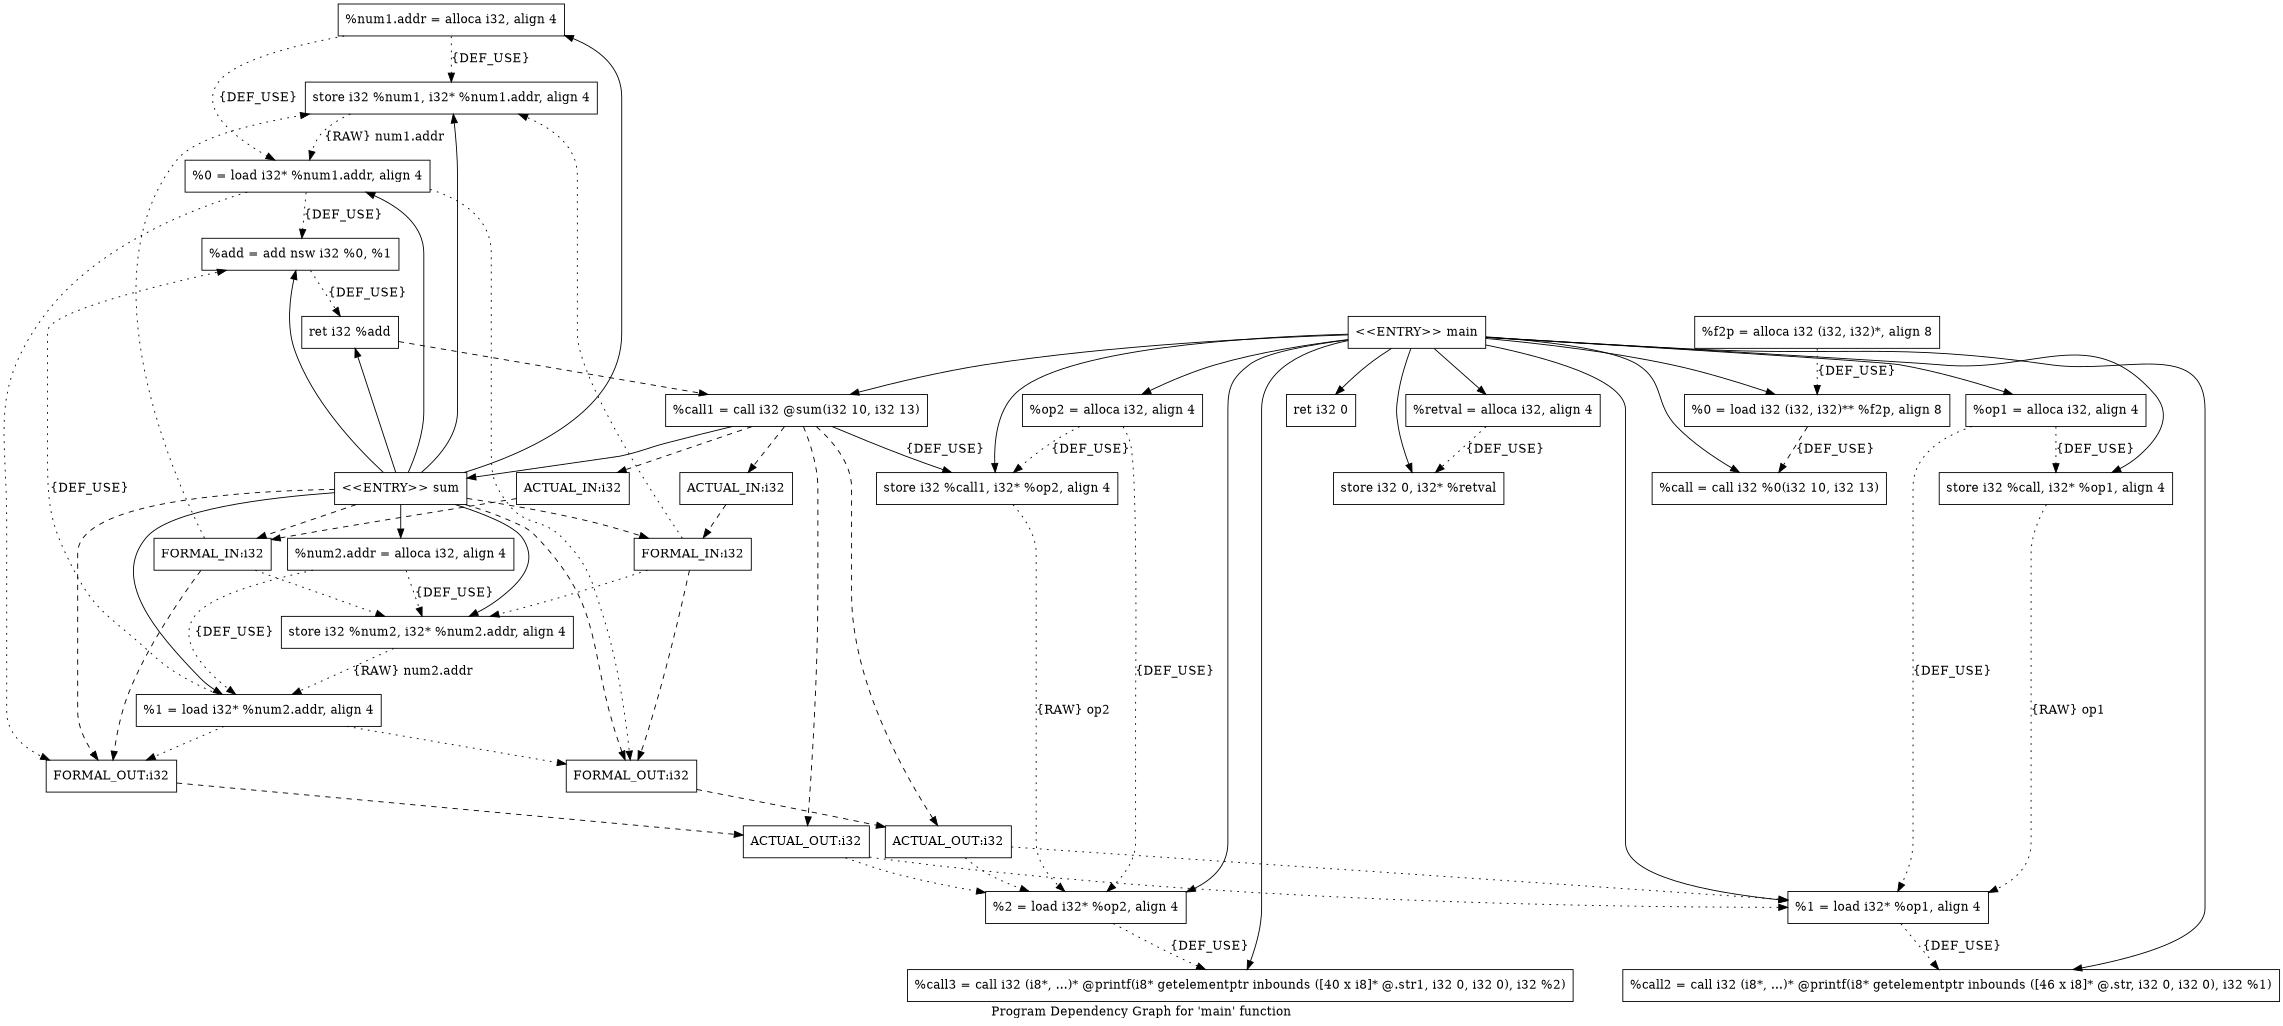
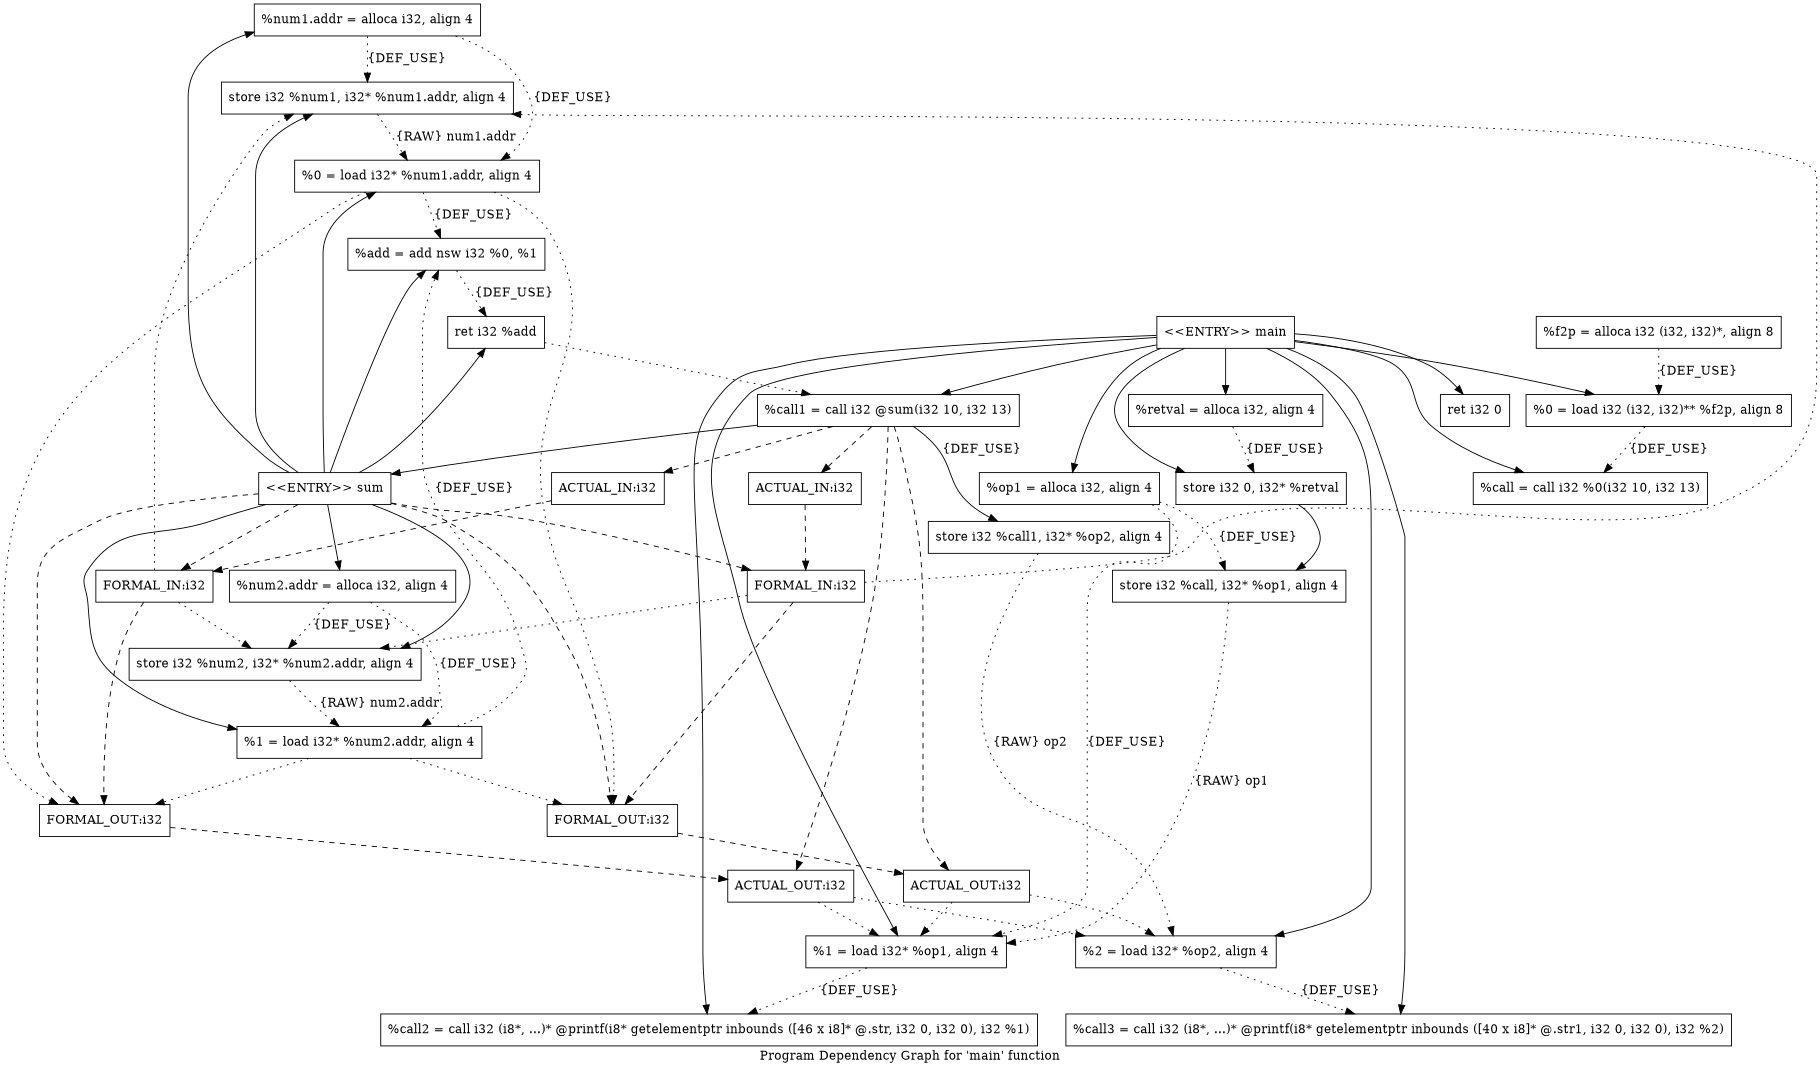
  digraph {
    label="Program Dependency Graph for 'main' function"
    node [shape=record]
    edge [style=dotted]
    n1 [label="{  %num1.addr = alloca i32, align 4}"]
    n2 [label="{  store i32 %num1, i32* %num1.addr, align 4}"]
    n3 [label="{  %0 = load i32* %num1.addr, align 4}"]
    n4 [label="{  %add = add nsw i32 %0, %1}"]
    n5 [label="{FORMAL_OUT:i32}"]
    n6 [label="{FORMAL_OUT:i32}"]
    n7 [label="{  ret i32 %add}"]
    n8 [label="{ACTUAL_OUT:i32}"]
    n9 [label="{ACTUAL_OUT:i32}"]
    n10 [label="{  %call1 = call i32 @sum(i32 10, i32 13)}"]
    n11 [label="{  %1 = load i32* %op1, align 4}"]
    n12 [label="{  %2 = load i32* %op2, align 4}"]
    n13 [label="{  %num2.addr = alloca i32, align 4}"]
    n14 [label="{  store i32 %num2, i32* %num2.addr, align 4}"]
    n15 [label="{  %1 = load i32* %num2.addr, align 4}"]
    n16 [label="{\<\<ENTRY\>\> sum}"]
    n17 [label="{  store i32 %call1, i32* %op2, align 4}"]
    n18 [label="{ACTUAL_IN:i32}"]
    n19 [label="{ACTUAL_IN:i32}"]
    n20 [label="{FORMAL_IN:i32}"]
    n21 [label="{FORMAL_IN:i32}"]
    n22 [label="{  %retval = alloca i32, align 4}"]
    n23 [label="{  store i32 0, i32* %retval}"]
    n24 [label="{  %f2p = alloca i32 (i32, i32)*, align 8}"]
    n25 [label="{  %0 = load i32 (i32, i32)** %f2p, align 8}"]
    n26 [label="{  %call = call i32 %0(i32 10, i32 13)}"]
    n27 [label="{  %op1 = alloca i32, align 4}"]
    n28 [label="{  store i32 %call, i32* %op1, align 4}"]
    n29 [label="{  %call2 = call i32 (i8*, ...)* @printf(i8* getelementptr inbounds ([46 x i8]* @.str, i32 0, i32 0), i32 %1)}"]
-   n30 [label="{  %op2 = alloca i32, align 4}"]
    n31 [label="{  %call3 = call i32 (i8*, ...)* @printf(i8* getelementptr inbounds ([40 x i8]* @.str1, i32 0, i32 0), i32 %2)}"]
    n32 [label="{\<\<ENTRY\>\> main}"]
    n33 [label="{  ret i32 0}"]
    n1 -> n2 [label="{DEF_USE}"]
    n1 -> n3 [label="{DEF_USE}"]
    n2 -> n3 [label="{RAW} num1.addr"]
    n3 -> n4 [label="{DEF_USE}"]
    n3 -> n5
    n3 -> n6
    n4 -> n7 [label="{DEF_USE}"]
    n5 -> n8 [style=dashed]
    n6 -> n9 [style=dashed]
-   n7 -> n10 [style=dashed]
+   n7 -> n10
    n8 -> n11
    n8 -> n12
    n9 -> n11
    n9 -> n12
    n10 -> n8 [style=dashed]
    n10 -> n9 [style=dashed]
    n10 -> n16 [style=""]
    n10 -> n17 [label="{DEF_USE}" style=solid]
    n10 -> n18 [style=dashed]
    n10 -> n19 [style=dashed]
    n11 -> n29 [label="{DEF_USE}"]
    n12 -> n31 [label="{DEF_USE}"]
    n13 -> n14 [label="{DEF_USE}"]
    n13 -> n15 [label="{DEF_USE}"]
    n14 -> n15 [label="{RAW} num2.addr"]
    n15 -> n4 [label="{DEF_USE}"]
    n15 -> n5
    n15 -> n6
    n16 -> n1 [style=""]
    n16 -> n2 [style=""]
    n16 -> n3 [style=""]
    n16 -> n4 [style=""]
    n16 -> n5 [style=dashed]
    n16 -> n6 [style=dashed]
    n16 -> n7 [style=""]
    n16 -> n13 [style=""]
    n16 -> n14 [style=""]
    n16 -> n15 [style=""]
    n16 -> n20 [style=dashed]
    n16 -> n21 [style=dashed]
    n17 -> n12 [label="{RAW} op2"]
    n18 -> n20 [style=dashed]
    n19 -> n21 [style=dashed]
    n20 -> n2
    n20 -> n5 [style=dashed]
    n20 -> n14
    n21 -> n2
    n21 -> n6 [style=dashed]
    n21 -> n14
    n22 -> n23 [label="{DEF_USE}"]
    n24 -> n25 [label="{DEF_USE}"]
-   n25 -> n26 [label="{DEF_USE}" style=dashed]
+   n25 -> n26 [label="{DEF_USE}"]
    n27 -> n11 [label="{DEF_USE}"]
    n27 -> n28 [label="{DEF_USE}"]
    n28 -> n11 [label="{RAW} op1"]
-   n30 -> n12 [label="{DEF_USE}"]
-   n30 -> n17 [label="{DEF_USE}"]
    n32 -> n10 [style=""]
    n32 -> n11 [style=""]
    n32 -> n12 [style=""]
-   n32 -> n17 [style=""]
    n32 -> n22 [style=""]
    n32 -> n23 [style=""]
    n32 -> n25 [style=""]
    n32 -> n26 [style=""]
    n32 -> n27 [style=""]
-   n32 -> n28 [style=""]
+   n23 -> n28 [style=""]
    n32 -> n29 [style=""]
-   n32 -> n30 [style=""]
    n32 -> n31 [style=""]
    n32 -> n33 [style=""]
  }
